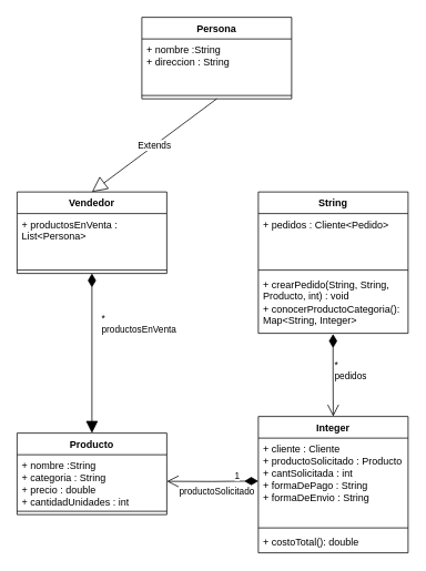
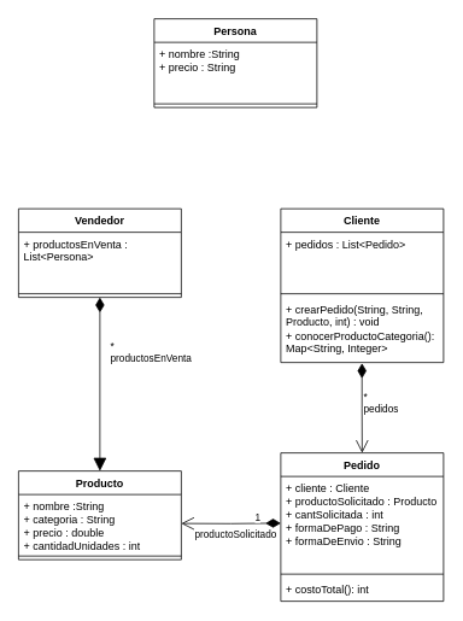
  <mxCell id="0" />
  <mxCell id="1" parent="0" />
  <mxCell id="2" value="Vendedor" style="swimlane;fontStyle=1;align=center;verticalAlign=top;childLayout=stackLayout;horizontal=1;startSize=26;horizontalStack=0;resizeParent=1;resizeParentMax=0;resizeLast=0;collapsible=1;marginBottom=0;whiteSpace=wrap;html=1;" vertex="1" parent="1"><mxGeometry x="20" y="230" width="180" height="98" as="geometry" /></mxCell>
  <mxCell id="3" value="&lt;div&gt;+ productosEnVenta : List&amp;lt;Persona&amp;gt;&lt;br&gt;&lt;/div&gt;" style="text;strokeColor=none;fillColor=none;align=left;verticalAlign=top;spacingLeft=4;spacingRight=4;overflow=hidden;rotatable=0;points=[[0,0.5],[1,0.5]];portConstraint=eastwest;whiteSpace=wrap;html=1;" vertex="1" parent="2"><mxGeometry y="26" width="180" height="64" as="geometry" /></mxCell>
  <mxCell id="4" value="" style="line;strokeWidth=1;fillColor=none;align=left;verticalAlign=middle;spacingTop=-1;spacingLeft=3;spacingRight=3;rotatable=0;labelPosition=right;points=[];portConstraint=eastwest;strokeColor=inherit;" vertex="1" parent="2"><mxGeometry y="90" width="180" height="8" as="geometry" /></mxCell>
  <mxCell id="5" value="Producto" style="swimlane;fontStyle=1;align=center;verticalAlign=top;childLayout=stackLayout;horizontal=1;startSize=26;horizontalStack=0;resizeParent=1;resizeParentMax=0;resizeLast=0;collapsible=1;marginBottom=0;whiteSpace=wrap;html=1;" vertex="1" parent="1"><mxGeometry x="20" y="520" width="180" height="98" as="geometry" /></mxCell>
  <mxCell id="6" value="&lt;div&gt;+ nombre :String&lt;/div&gt;&lt;div&gt;+ categoria : String&lt;/div&gt;&lt;div&gt;+ precio : double&lt;/div&gt;&lt;div&gt;+ cantidadUnidades : int&lt;/div&gt;" style="text;strokeColor=none;fillColor=none;align=left;verticalAlign=top;spacingLeft=4;spacingRight=4;overflow=hidden;rotatable=0;points=[[0,0.5],[1,0.5]];portConstraint=eastwest;whiteSpace=wrap;html=1;" vertex="1" parent="5"><mxGeometry y="26" width="180" height="64" as="geometry" /></mxCell>
  <mxCell id="7" value="" style="line;strokeWidth=1;fillColor=none;align=left;verticalAlign=middle;spacingTop=-1;spacingLeft=3;spacingRight=3;rotatable=0;labelPosition=right;points=[];portConstraint=eastwest;strokeColor=inherit;" vertex="1" parent="5"><mxGeometry y="90" width="180" height="8" as="geometry" /></mxCell>
  <mxCell id="8" value="Persona" style="swimlane;fontStyle=1;align=center;verticalAlign=top;childLayout=stackLayout;horizontal=1;startSize=26;horizontalStack=0;resizeParent=1;resizeParentMax=0;resizeLast=0;collapsible=1;marginBottom=0;whiteSpace=wrap;html=1;" vertex="1" parent="1"><mxGeometry x="170" y="20" width="180" height="98" as="geometry" /></mxCell>
- <mxCell id="9" value="&lt;div&gt;+ nombre :String&lt;/div&gt;&lt;div&gt;+ direccion : String&lt;/div&gt;" style="text;strokeColor=none;fillColor=none;align=left;verticalAlign=top;spacingLeft=4;spacingRight=4;overflow=hidden;rotatable=0;points=[[0,0.5],[1,0.5]];portConstraint=eastwest;whiteSpace=wrap;html=1;" vertex="1" parent="8"><mxGeometry y="26" width="180" height="64" as="geometry" /></mxCell>
+ <mxCell id="9" value="&lt;div&gt;+ nombre :String&lt;/div&gt;&lt;div&gt;+ precio : String&lt;/div&gt;" style="text;strokeColor=none;fillColor=none;align=left;verticalAlign=top;spacingLeft=4;spacingRight=4;overflow=hidden;rotatable=0;points=[[0,0.5],[1,0.5]];portConstraint=eastwest;whiteSpace=wrap;html=1;" vertex="1" parent="8"><mxGeometry y="26" width="180" height="64" as="geometry" /></mxCell>
  <mxCell id="10" value="" style="line;strokeWidth=1;fillColor=none;align=left;verticalAlign=middle;spacingTop=-1;spacingLeft=3;spacingRight=3;rotatable=0;labelPosition=right;points=[];portConstraint=eastwest;strokeColor=inherit;" vertex="1" parent="8"><mxGeometry y="90" width="180" height="8" as="geometry" /></mxCell>
- <mxCell id="11" value="String" style="swimlane;fontStyle=1;align=center;verticalAlign=top;childLayout=stackLayout;horizontal=1;startSize=26;horizontalStack=0;resizeParent=1;resizeParentMax=0;resizeLast=0;collapsible=1;marginBottom=0;whiteSpace=wrap;html=1;" vertex="1" parent="1"><mxGeometry x="310" y="230" width="180" height="170" as="geometry" /></mxCell>
- <mxCell id="12" value="&lt;div&gt;+ pedidos : Cliente&amp;lt;Pedido&amp;gt;&lt;br&gt;&lt;/div&gt;" style="text;strokeColor=none;fillColor=none;align=left;verticalAlign=top;spacingLeft=4;spacingRight=4;overflow=hidden;rotatable=0;points=[[0,0.5],[1,0.5]];portConstraint=eastwest;whiteSpace=wrap;html=1;" vertex="1" parent="11"><mxGeometry y="26" width="180" height="64" as="geometry" /></mxCell>
+ <mxCell id="11" value="Cliente" style="swimlane;fontStyle=1;align=center;verticalAlign=top;childLayout=stackLayout;horizontal=1;startSize=26;horizontalStack=0;resizeParent=1;resizeParentMax=0;resizeLast=0;collapsible=1;marginBottom=0;whiteSpace=wrap;html=1;" vertex="1" parent="1"><mxGeometry x="310" y="230" width="180" height="170" as="geometry" /></mxCell>
+ <mxCell id="12" value="&lt;div&gt;+ pedidos : List&amp;lt;Pedido&amp;gt;&lt;br&gt;&lt;/div&gt;" style="text;strokeColor=none;fillColor=none;align=left;verticalAlign=top;spacingLeft=4;spacingRight=4;overflow=hidden;rotatable=0;points=[[0,0.5],[1,0.5]];portConstraint=eastwest;whiteSpace=wrap;html=1;" vertex="1" parent="11"><mxGeometry y="26" width="180" height="64" as="geometry" /></mxCell>
  <mxCell id="13" value="" style="line;strokeWidth=1;fillColor=none;align=left;verticalAlign=middle;spacingTop=-1;spacingLeft=3;spacingRight=3;rotatable=0;labelPosition=right;points=[];portConstraint=eastwest;strokeColor=inherit;" vertex="1" parent="11"><mxGeometry y="90" width="180" height="8" as="geometry" /></mxCell>
  <mxCell id="14" value="&lt;div&gt;+ crearPedido(String, String, Producto, int) : void&lt;/div&gt;&lt;div&gt;+ conocerProductoCategoria(): Map&amp;lt;String, Integer&amp;gt;&lt;br&gt;&lt;/div&gt;" style="text;strokeColor=none;fillColor=none;align=left;verticalAlign=top;spacingLeft=4;spacingRight=4;overflow=hidden;rotatable=0;points=[[0,0.5],[1,0.5]];portConstraint=eastwest;whiteSpace=wrap;html=1;" vertex="1" parent="11"><mxGeometry y="98" width="180" height="72" as="geometry" /></mxCell>
- <mxCell id="15" value="Integer" style="swimlane;fontStyle=1;align=center;verticalAlign=top;childLayout=stackLayout;horizontal=1;startSize=26;horizontalStack=0;resizeParent=1;resizeParentMax=0;resizeLast=0;collapsible=1;marginBottom=0;whiteSpace=wrap;html=1;" vertex="1" parent="1"><mxGeometry x="310" y="500" width="180" height="164" as="geometry" /></mxCell>
+ <mxCell id="15" value="Pedido" style="swimlane;fontStyle=1;align=center;verticalAlign=top;childLayout=stackLayout;horizontal=1;startSize=26;horizontalStack=0;resizeParent=1;resizeParentMax=0;resizeLast=0;collapsible=1;marginBottom=0;whiteSpace=wrap;html=1;" vertex="1" parent="1"><mxGeometry x="310" y="500" width="180" height="164" as="geometry" /></mxCell>
  <mxCell id="16" value="&lt;div&gt;+ cliente : Cliente&lt;br&gt;&lt;/div&gt;&lt;div&gt;+ productoSolicitado : Producto&lt;/div&gt;&lt;div&gt;+ cantSolicitada : int&lt;br&gt;&lt;/div&gt;&lt;div&gt;+ formaDePago : String&lt;/div&gt;&lt;div&gt;+ formaDeEnvio : String&lt;/div&gt;" style="text;strokeColor=none;fillColor=none;align=left;verticalAlign=top;spacingLeft=4;spacingRight=4;overflow=hidden;rotatable=0;points=[[0,0.5],[1,0.5]];portConstraint=eastwest;whiteSpace=wrap;html=1;" vertex="1" parent="15"><mxGeometry y="26" width="180" height="104" as="geometry" /></mxCell>
  <mxCell id="17" value="1" style="endArrow=open;html=1;endSize=12;startArrow=diamondThin;startSize=14;startFill=1;edgeStyle=orthogonalEdgeStyle;align=left;verticalAlign=bottom;rounded=0;entryX=1;entryY=0.5;entryDx=0;entryDy=0;" edge="1" parent="15" target="6"><mxGeometry x="-0.455" y="2" relative="1" as="geometry"><mxPoint y="77.66" as="sourcePoint" /><mxPoint x="160" y="77.66" as="targetPoint" /><mxPoint as="offset" /></mxGeometry></mxCell>
  <mxCell id="18" value="productoSolicitado" style="edgeLabel;html=1;align=center;verticalAlign=middle;resizable=0;points=[];" vertex="1" connectable="0" parent="17"><mxGeometry x="-0.6" y="-6" relative="1" as="geometry"><mxPoint x="-28" y="18" as="offset" /></mxGeometry></mxCell>
  <mxCell id="19" value="" style="line;strokeWidth=1;fillColor=none;align=left;verticalAlign=middle;spacingTop=-1;spacingLeft=3;spacingRight=3;rotatable=0;labelPosition=right;points=[];portConstraint=eastwest;strokeColor=inherit;" vertex="1" parent="15"><mxGeometry y="130" width="180" height="8" as="geometry" /></mxCell>
- <mxCell id="20" value="+ costoTotal(): double" style="text;strokeColor=none;fillColor=none;align=left;verticalAlign=top;spacingLeft=4;spacingRight=4;overflow=hidden;rotatable=0;points=[[0,0.5],[1,0.5]];portConstraint=eastwest;whiteSpace=wrap;html=1;" vertex="1" parent="15"><mxGeometry y="138" width="180" height="26" as="geometry" /></mxCell>
- <mxCell id="21" value="Extends" style="endArrow=block;endSize=16;endFill=0;html=1;rounded=0;entryX=0.5;entryY=0;entryDx=0;entryDy=0;exitX=0.5;exitY=1;exitDx=0;exitDy=0;" edge="1" parent="1" source="8" target="2"><mxGeometry width="160" relative="1" as="geometry"><mxPoint x="260" y="144" as="sourcePoint" /><mxPoint x="420" y="144" as="targetPoint" /></mxGeometry></mxCell>
+ <mxCell id="20" value="+ costoTotal(): int" style="text;strokeColor=none;fillColor=none;align=left;verticalAlign=top;spacingLeft=4;spacingRight=4;overflow=hidden;rotatable=0;points=[[0,0.5],[1,0.5]];portConstraint=eastwest;whiteSpace=wrap;html=1;" vertex="1" parent="15"><mxGeometry y="138" width="180" height="26" as="geometry" /></mxCell>
  <mxCell id="22" value="&lt;div&gt;*&lt;/div&gt;&lt;div&gt;pedidos&lt;br&gt;&lt;/div&gt;" style="endArrow=open;html=1;endSize=12;startArrow=diamondThin;startSize=14;startFill=1;edgeStyle=orthogonalEdgeStyle;align=left;verticalAlign=bottom;rounded=0;entryX=0.5;entryY=0;entryDx=0;entryDy=0;exitX=0.499;exitY=1.011;exitDx=0;exitDy=0;exitPerimeter=0;" edge="1" parent="1" source="14" target="15"><mxGeometry x="0.187" relative="1" as="geometry"><mxPoint x="390" y="400" as="sourcePoint" /><mxPoint x="550" y="400" as="targetPoint" /><mxPoint as="offset" /></mxGeometry></mxCell>
  <mxCell id="23" value="&lt;div&gt;*&lt;/div&gt;&lt;div&gt;productosEnVenta&lt;br&gt;&lt;/div&gt;" style="endArrow=block;html=1;endSize=12;startArrow=diamondThin;startSize=14;startFill=1;edgeStyle=orthogonalEdgeStyle;align=left;verticalAlign=bottom;rounded=0;entryX=0.5;entryY=0;entryDx=0;entryDy=0;exitX=0.5;exitY=1;exitDx=0;exitDy=0;" edge="1" parent="1" source="2" target="5"><mxGeometry x="-0.206" y="10" relative="1" as="geometry"><mxPoint x="110" y="354" as="sourcePoint" /><mxPoint x="270" y="354" as="targetPoint" /><mxPoint as="offset" /></mxGeometry></mxCell>
